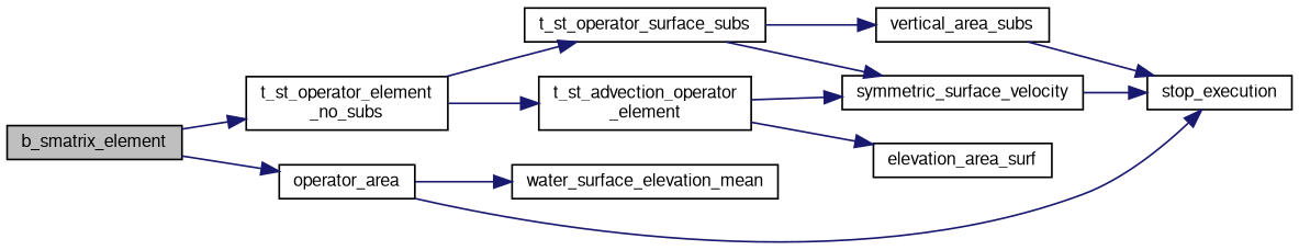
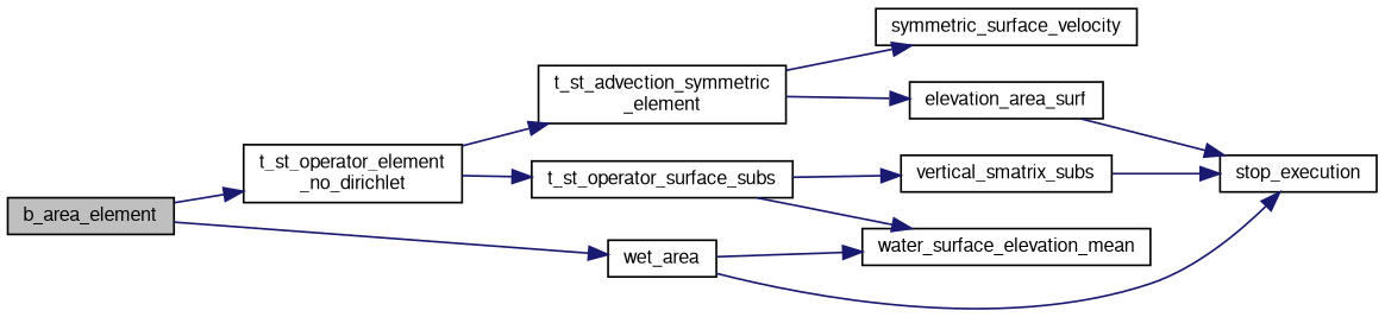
  digraph {
    rankdir=LR
    node [color=black fontname=FreeSans fontsize=10 shape=record]
    edge [color=midnightblue fontname=FreeSans fontsize=10 labelfontname=FreeSans labelfontsize=10 style=solid]
-   n1 [fillcolor=grey75 fontcolor=black height=0.2 label=b_smatrix_element style=filled width=0.4]
-   n2 [height=0.2 label="t_st_operator_element\l_no_subs" width=0.4]
-   n3 [height=0.2 label=operator_area width=0.4]
+   n1 [fillcolor=grey75 fontcolor=black height=0.2 label=b_area_element style=filled width=0.4]
+   n2 [height=0.2 label="t_st_operator_element\l_no_dirichlet" width=0.4]
+   n3 [height=0.2 label=wet_area width=0.4]
    n4 [height=0.2 label=t_st_operator_surface_subs width=0.4]
-   n5 [height=0.2 label="t_st_advection_operator\l_element" width=0.4]
+   n5 [height=0.2 label="t_st_advection_symmetric\l_element" width=0.4]
    n6 [height=0.2 label=water_surface_elevation_mean width=0.4]
    n7 [height=0.2 label=stop_execution width=0.4]
-   n8 [height=0.2 label=vertical_area_subs width=0.4]
+   n8 [height=0.2 label=vertical_smatrix_subs width=0.4]
    n9 [height=0.2 label=elevation_area_surf width=0.4]
    n10 [height=0.2 label=symmetric_surface_velocity width=0.4]
    n1 -> n2
    n1 -> n3
    n2 -> n4
    n2 -> n5
    n3 -> n6
    n3 -> n7
-   n4 -> n10
+   n4 -> n6
    n4 -> n8
    n5 -> n9
    n5 -> n10
    n8 -> n7
-   n10 -> n7
+   n9 -> n7
  }
